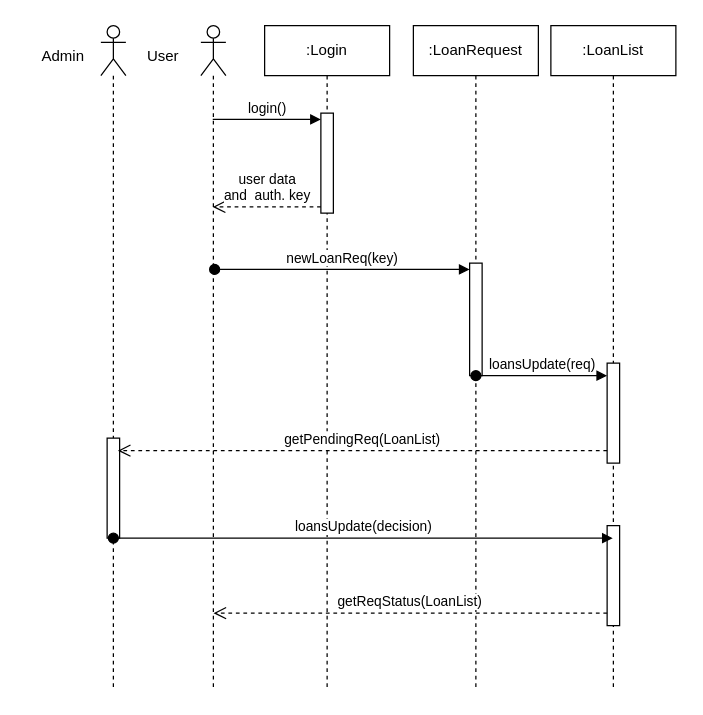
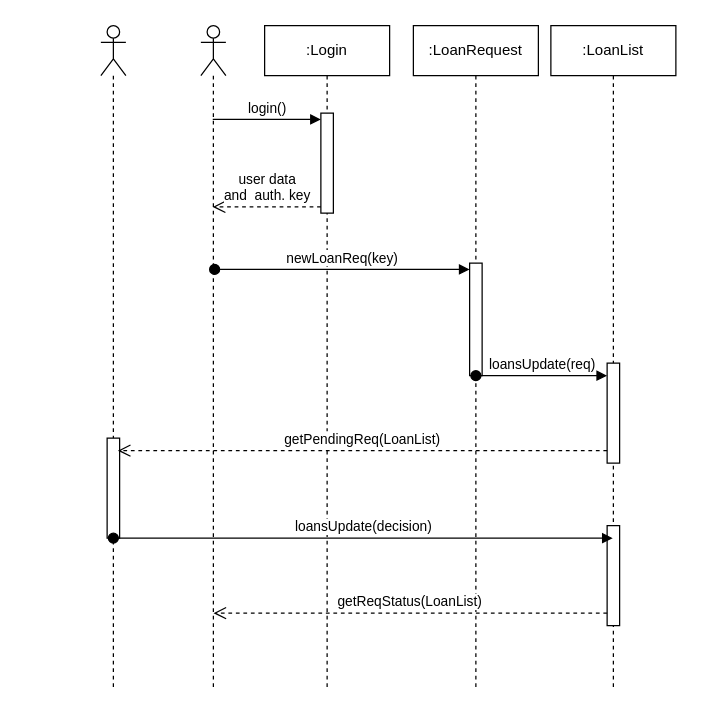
  <mxCell id="0" />
  <mxCell id="1" parent="0" />
  <mxCell id="2" value="" style="shape=umlLifeline;perimeter=lifelinePerimeter;whiteSpace=wrap;html=1;container=1;dropTarget=0;collapsible=0;recursiveResize=0;outlineConnect=0;portConstraint=eastwest;newEdgeStyle={&quot;curved&quot;:0,&quot;rounded&quot;:0};participant=umlActor;" vertex="1" parent="1"><mxGeometry x="160" y="20" width="20" height="530" as="geometry" /></mxCell>
  <mxCell id="3" value=":Login" style="shape=umlLifeline;perimeter=lifelinePerimeter;whiteSpace=wrap;html=1;container=1;dropTarget=0;collapsible=0;recursiveResize=0;outlineConnect=0;portConstraint=eastwest;newEdgeStyle={&quot;curved&quot;:0,&quot;rounded&quot;:0};" vertex="1" parent="1"><mxGeometry x="211" y="20" width="100" height="530" as="geometry" /></mxCell>
  <mxCell id="4" value="" style="html=1;points=[[0,0,0,0,5],[0,1,0,0,-5],[1,0,0,0,5],[1,1,0,0,-5]];perimeter=orthogonalPerimeter;outlineConnect=0;targetShapes=umlLifeline;portConstraint=eastwest;newEdgeStyle={&quot;curved&quot;:0,&quot;rounded&quot;:0};" vertex="1" parent="3"><mxGeometry x="45" y="70" width="10" height="80" as="geometry" /></mxCell>
  <mxCell id="5" value="newLoanReq(key)" style="html=1;verticalAlign=bottom;startArrow=oval;endArrow=block;startSize=8;curved=0;rounded=0;entryX=0;entryY=0;entryDx=0;entryDy=5;" edge="1" target="7" parent="3"><mxGeometry relative="1" as="geometry"><mxPoint x="-40" y="195" as="sourcePoint" /></mxGeometry></mxCell>
  <mxCell id="6" value=":LoanRequest" style="shape=umlLifeline;perimeter=lifelinePerimeter;whiteSpace=wrap;html=1;container=1;dropTarget=0;collapsible=0;recursiveResize=0;outlineConnect=0;portConstraint=eastwest;newEdgeStyle={&quot;curved&quot;:0,&quot;rounded&quot;:0};" vertex="1" parent="1"><mxGeometry x="330" y="20" width="100" height="530" as="geometry" /></mxCell>
  <mxCell id="7" value="" style="html=1;points=[[0,0,0,0,5],[0,1,0,0,-5],[1,0,0,0,5],[1,1,0,0,-5]];perimeter=orthogonalPerimeter;outlineConnect=0;targetShapes=umlLifeline;portConstraint=eastwest;newEdgeStyle={&quot;curved&quot;:0,&quot;rounded&quot;:0};" vertex="1" parent="6"><mxGeometry x="45" y="190" width="10" height="90" as="geometry" /></mxCell>
  <mxCell id="8" value=":LoanList" style="shape=umlLifeline;perimeter=lifelinePerimeter;whiteSpace=wrap;html=1;container=1;dropTarget=0;collapsible=0;recursiveResize=0;outlineConnect=0;portConstraint=eastwest;newEdgeStyle={&quot;curved&quot;:0,&quot;rounded&quot;:0};" vertex="1" parent="1"><mxGeometry x="440" y="20" width="100" height="530" as="geometry" /></mxCell>
  <mxCell id="9" value="" style="html=1;points=[[0,0,0,0,5],[0,1,0,0,-5],[1,0,0,0,5],[1,1,0,0,-5]];perimeter=orthogonalPerimeter;outlineConnect=0;targetShapes=umlLifeline;portConstraint=eastwest;newEdgeStyle={&quot;curved&quot;:0,&quot;rounded&quot;:0};" vertex="1" parent="8"><mxGeometry x="45" y="270" width="10" height="80" as="geometry" /></mxCell>
  <mxCell id="10" value="" style="html=1;points=[[0,0,0,0,5],[0,1,0,0,-5],[1,0,0,0,5],[1,1,0,0,-5]];perimeter=orthogonalPerimeter;outlineConnect=0;targetShapes=umlLifeline;portConstraint=eastwest;newEdgeStyle={&quot;curved&quot;:0,&quot;rounded&quot;:0};" vertex="1" parent="8"><mxGeometry x="45" y="400" width="10" height="80" as="geometry" /></mxCell>
  <mxCell id="11" value="login()" style="html=1;verticalAlign=bottom;endArrow=block;curved=0;rounded=0;entryX=0;entryY=0;entryDx=0;entryDy=5;" edge="1" target="4" parent="1" source="2"><mxGeometry x="0.001" relative="1" as="geometry"><mxPoint x="181" y="95" as="sourcePoint" /><mxPoint as="offset" /></mxGeometry></mxCell>
  <mxCell id="12" value="user data &lt;br&gt;and&amp;nbsp; auth. key" style="html=1;verticalAlign=bottom;endArrow=open;dashed=1;endSize=8;curved=0;rounded=0;exitX=0;exitY=1;exitDx=0;exitDy=-5;" edge="1" source="4" parent="1" target="2"><mxGeometry x="0.004" relative="1" as="geometry"><mxPoint x="181" y="165" as="targetPoint" /><mxPoint as="offset" /></mxGeometry></mxCell>
  <mxCell id="13" value="loansUpdate(req)" style="html=1;verticalAlign=bottom;startArrow=oval;startFill=1;endArrow=block;startSize=8;curved=0;rounded=0;" edge="1" parent="1"><mxGeometry x="0.008" width="60" relative="1" as="geometry"><mxPoint x="380" y="300" as="sourcePoint" /><mxPoint x="485" y="300" as="targetPoint" /><mxPoint as="offset" /></mxGeometry></mxCell>
  <mxCell id="14" value="" style="shape=umlLifeline;perimeter=lifelinePerimeter;whiteSpace=wrap;html=1;container=1;dropTarget=0;collapsible=0;recursiveResize=0;outlineConnect=0;portConstraint=eastwest;newEdgeStyle={&quot;curved&quot;:0,&quot;rounded&quot;:0};participant=umlActor;" vertex="1" parent="1"><mxGeometry x="80" y="20" width="20" height="530" as="geometry" /></mxCell>
  <mxCell id="15" value="" style="html=1;points=[[0,0,0,0,5],[0,1,0,0,-5],[1,0,0,0,5],[1,1,0,0,-5]];perimeter=orthogonalPerimeter;outlineConnect=0;targetShapes=umlLifeline;portConstraint=eastwest;newEdgeStyle={&quot;curved&quot;:0,&quot;rounded&quot;:0};" vertex="1" parent="14"><mxGeometry x="5" y="330" width="10" height="80" as="geometry" /></mxCell>
- <mxCell id="16" value="User" style="text;html=1;align=center;verticalAlign=middle;whiteSpace=wrap;rounded=0;" vertex="1" parent="1"><mxGeometry x="100" y="30" width="60" height="30" as="geometry" /></mxCell>
- <mxCell id="17" value="Admin" style="text;html=1;align=center;verticalAlign=middle;whiteSpace=wrap;rounded=0;" vertex="1" parent="1"><mxGeometry x="20" y="30" width="60" height="30" as="geometry" /></mxCell>
  <mxCell id="18" value="getPendingReq(LoanList)" style="html=1;verticalAlign=bottom;endArrow=open;dashed=1;endSize=8;curved=0;rounded=0;entryX=0.679;entryY=0.547;entryDx=0;entryDy=0;entryPerimeter=0;" edge="1" parent="1"><mxGeometry x="0.001" relative="1" as="geometry"><mxPoint x="485" y="360" as="sourcePoint" /><mxPoint x="93.58" y="360" as="targetPoint" /><mxPoint as="offset" /></mxGeometry></mxCell>
  <mxCell id="19" value="loansUpdate(decision)" style="html=1;verticalAlign=bottom;startArrow=oval;startFill=1;endArrow=block;startSize=8;curved=0;rounded=0;" edge="1" parent="1" target="8"><mxGeometry width="60" relative="1" as="geometry"><mxPoint x="90" y="430" as="sourcePoint" /><mxPoint x="150" y="430" as="targetPoint" /></mxGeometry></mxCell>
  <mxCell id="20" value="getReqStatus(LoanList)" style="html=1;verticalAlign=bottom;endArrow=open;dashed=1;endSize=8;curved=0;rounded=0;" edge="1" parent="1"><mxGeometry x="0.001" relative="1" as="geometry"><mxPoint x="485" y="490" as="sourcePoint" /><mxPoint x="170.1" y="490" as="targetPoint" /><mxPoint as="offset" /></mxGeometry></mxCell>
